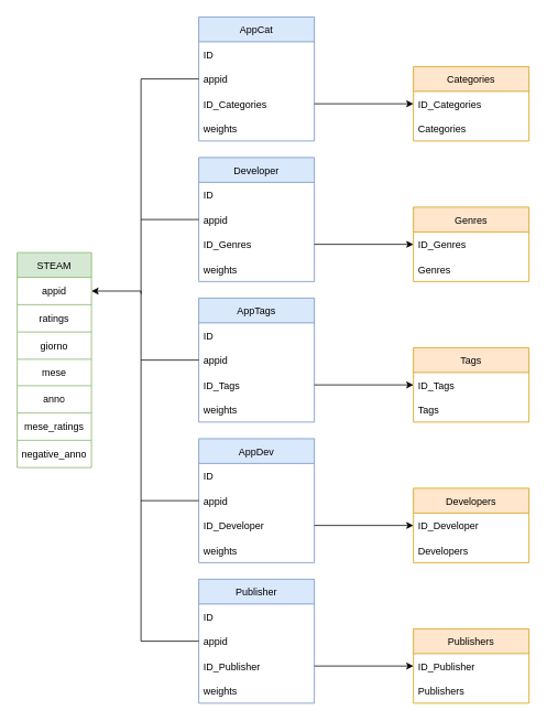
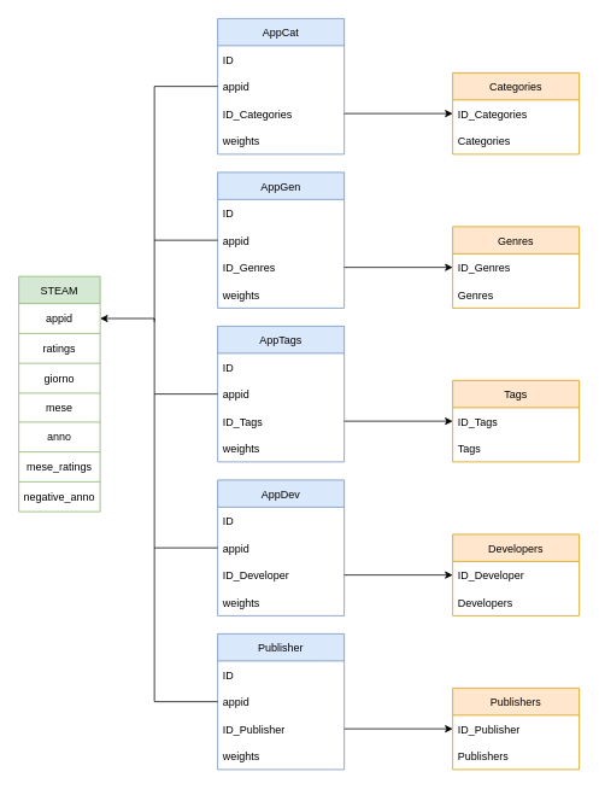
  <mxCell id="0" />
  <mxCell id="1" parent="0" />
  <mxCell id="2" value="STEAM" style="shape=table;startSize=30;container=1;collapsible=0;childLayout=tableLayout;fillColor=#d5e8d4;strokeColor=#82b366;" vertex="1" parent="1"><mxGeometry x="20" y="305" width="90" height="260" as="geometry" /></mxCell>
  <mxCell id="3" value="" style="shape=tableRow;horizontal=0;startSize=0;swimlaneHead=0;swimlaneBody=0;top=0;left=0;bottom=0;right=0;collapsible=0;dropTarget=0;fillColor=none;points=[[0,0.5],[1,0.5]];portConstraint=eastwest;" vertex="1" parent="2"><mxGeometry y="30" width="90" height="33" as="geometry" /></mxCell>
  <mxCell id="4" value="appid" style="shape=partialRectangle;html=1;whiteSpace=wrap;connectable=0;overflow=hidden;fillColor=none;top=0;left=0;bottom=0;right=0;pointerEvents=1;" vertex="1" parent="3"><mxGeometry width="90" height="33" as="geometry"><mxRectangle width="90" height="33" as="alternateBounds" /></mxGeometry></mxCell>
  <mxCell id="5" value="" style="shape=tableRow;horizontal=0;startSize=0;swimlaneHead=0;swimlaneBody=0;top=0;left=0;bottom=0;right=0;collapsible=0;dropTarget=0;fillColor=none;points=[[0,0.5],[1,0.5]];portConstraint=eastwest;" vertex="1" parent="2"><mxGeometry y="63" width="90" height="33" as="geometry" /></mxCell>
  <mxCell id="6" value="ratings" style="shape=partialRectangle;html=1;whiteSpace=wrap;connectable=0;overflow=hidden;fillColor=none;top=0;left=0;bottom=0;right=0;pointerEvents=1;" vertex="1" parent="5"><mxGeometry width="90" height="33" as="geometry"><mxRectangle width="90" height="33" as="alternateBounds" /></mxGeometry></mxCell>
  <mxCell id="7" value="" style="shape=tableRow;horizontal=0;startSize=0;swimlaneHead=0;swimlaneBody=0;top=0;left=0;bottom=0;right=0;collapsible=0;dropTarget=0;fillColor=none;points=[[0,0.5],[1,0.5]];portConstraint=eastwest;" vertex="1" parent="2"><mxGeometry y="96" width="90" height="33" as="geometry" /></mxCell>
  <mxCell id="8" value="giorno" style="shape=partialRectangle;html=1;whiteSpace=wrap;connectable=0;overflow=hidden;fillColor=none;top=0;left=0;bottom=0;right=0;pointerEvents=1;" vertex="1" parent="7"><mxGeometry width="90" height="33" as="geometry"><mxRectangle width="90" height="33" as="alternateBounds" /></mxGeometry></mxCell>
  <mxCell id="9" value="" style="shape=tableRow;horizontal=0;startSize=0;swimlaneHead=0;swimlaneBody=0;top=0;left=0;bottom=0;right=0;collapsible=0;dropTarget=0;fillColor=none;points=[[0,0.5],[1,0.5]];portConstraint=eastwest;" vertex="1" parent="2"><mxGeometry y="129" width="90" height="32" as="geometry" /></mxCell>
  <mxCell id="10" value="mese" style="shape=partialRectangle;html=1;whiteSpace=wrap;connectable=0;overflow=hidden;fillColor=none;top=0;left=0;bottom=0;right=0;pointerEvents=1;" vertex="1" parent="9"><mxGeometry width="90" height="32" as="geometry"><mxRectangle width="90" height="32" as="alternateBounds" /></mxGeometry></mxCell>
  <mxCell id="11" value="" style="shape=tableRow;horizontal=0;startSize=0;swimlaneHead=0;swimlaneBody=0;top=0;left=0;bottom=0;right=0;collapsible=0;dropTarget=0;fillColor=none;points=[[0,0.5],[1,0.5]];portConstraint=eastwest;" vertex="1" parent="2"><mxGeometry y="161" width="90" height="33" as="geometry" /></mxCell>
  <mxCell id="12" value="anno" style="shape=partialRectangle;html=1;whiteSpace=wrap;connectable=0;overflow=hidden;fillColor=none;top=0;left=0;bottom=0;right=0;pointerEvents=1;" vertex="1" parent="11"><mxGeometry width="90" height="33" as="geometry"><mxRectangle width="90" height="33" as="alternateBounds" /></mxGeometry></mxCell>
  <mxCell id="13" value="" style="shape=tableRow;horizontal=0;startSize=0;swimlaneHead=0;swimlaneBody=0;top=0;left=0;bottom=0;right=0;collapsible=0;dropTarget=0;fillColor=none;points=[[0,0.5],[1,0.5]];portConstraint=eastwest;" vertex="1" parent="2"><mxGeometry y="194" width="90" height="33" as="geometry" /></mxCell>
  <mxCell id="14" value="mese_ratings" style="shape=partialRectangle;html=1;whiteSpace=wrap;connectable=0;overflow=hidden;fillColor=none;top=0;left=0;bottom=0;right=0;pointerEvents=1;" vertex="1" parent="13"><mxGeometry width="90" height="33" as="geometry"><mxRectangle width="90" height="33" as="alternateBounds" /></mxGeometry></mxCell>
  <mxCell id="15" value="" style="shape=tableRow;horizontal=0;startSize=0;swimlaneHead=0;swimlaneBody=0;top=0;left=0;bottom=0;right=0;collapsible=0;dropTarget=0;fillColor=none;points=[[0,0.5],[1,0.5]];portConstraint=eastwest;" vertex="1" parent="2"><mxGeometry y="227" width="90" height="33" as="geometry" /></mxCell>
  <mxCell id="16" value="negative_anno" style="shape=partialRectangle;html=1;whiteSpace=wrap;connectable=0;overflow=hidden;fillColor=none;top=0;left=0;bottom=0;right=0;pointerEvents=1;" vertex="1" parent="15"><mxGeometry width="90" height="33" as="geometry"><mxRectangle width="90" height="33" as="alternateBounds" /></mxGeometry></mxCell>
  <mxCell id="17" value="AppCat" style="swimlane;fontStyle=0;childLayout=stackLayout;horizontal=1;startSize=30;horizontalStack=0;resizeParent=1;resizeParentMax=0;resizeLast=0;collapsible=1;marginBottom=0;fillColor=#dae8fc;strokeColor=#6c8ebf;" vertex="1" parent="1"><mxGeometry x="240" y="20" width="140" height="150" as="geometry" /></mxCell>
  <mxCell id="18" value="ID" style="text;strokeColor=none;fillColor=none;align=left;verticalAlign=middle;spacingLeft=4;spacingRight=4;overflow=hidden;points=[[0,0.5],[1,0.5]];portConstraint=eastwest;rotatable=0;" vertex="1" parent="17"><mxGeometry y="30" width="140" height="30" as="geometry" /></mxCell>
  <mxCell id="19" value="appid" style="text;strokeColor=none;fillColor=none;align=left;verticalAlign=middle;spacingLeft=4;spacingRight=4;overflow=hidden;points=[[0,0.5],[1,0.5]];portConstraint=eastwest;rotatable=0;" vertex="1" parent="17"><mxGeometry y="60" width="140" height="30" as="geometry" /></mxCell>
  <mxCell id="20" value="ID_Categories" style="text;strokeColor=none;fillColor=none;align=left;verticalAlign=middle;spacingLeft=4;spacingRight=4;overflow=hidden;points=[[0,0.5],[1,0.5]];portConstraint=eastwest;rotatable=0;" vertex="1" parent="17"><mxGeometry y="90" width="140" height="30" as="geometry" /></mxCell>
  <mxCell id="21" value="weights" style="text;strokeColor=none;fillColor=none;align=left;verticalAlign=middle;spacingLeft=4;spacingRight=4;overflow=hidden;points=[[0,0.5],[1,0.5]];portConstraint=eastwest;rotatable=0;" vertex="1" parent="17"><mxGeometry y="120" width="140" height="30" as="geometry" /></mxCell>
- <mxCell id="22" value="Developer" style="swimlane;fontStyle=0;childLayout=stackLayout;horizontal=1;startSize=30;horizontalStack=0;resizeParent=1;resizeParentMax=0;resizeLast=0;collapsible=1;marginBottom=0;fillColor=#dae8fc;strokeColor=#6c8ebf;" vertex="1" parent="1"><mxGeometry x="240" y="190" width="140" height="150" as="geometry" /></mxCell>
+ <mxCell id="22" value="AppGen" style="swimlane;fontStyle=0;childLayout=stackLayout;horizontal=1;startSize=30;horizontalStack=0;resizeParent=1;resizeParentMax=0;resizeLast=0;collapsible=1;marginBottom=0;fillColor=#dae8fc;strokeColor=#6c8ebf;" vertex="1" parent="1"><mxGeometry x="240" y="190" width="140" height="150" as="geometry" /></mxCell>
  <mxCell id="23" value="ID" style="text;strokeColor=none;fillColor=none;align=left;verticalAlign=middle;spacingLeft=4;spacingRight=4;overflow=hidden;points=[[0,0.5],[1,0.5]];portConstraint=eastwest;rotatable=0;" vertex="1" parent="22"><mxGeometry y="30" width="140" height="30" as="geometry" /></mxCell>
  <mxCell id="24" value="appid" style="text;strokeColor=none;fillColor=none;align=left;verticalAlign=middle;spacingLeft=4;spacingRight=4;overflow=hidden;points=[[0,0.5],[1,0.5]];portConstraint=eastwest;rotatable=0;" vertex="1" parent="22"><mxGeometry y="60" width="140" height="30" as="geometry" /></mxCell>
  <mxCell id="25" value="ID_Genres" style="text;strokeColor=none;fillColor=none;align=left;verticalAlign=middle;spacingLeft=4;spacingRight=4;overflow=hidden;points=[[0,0.5],[1,0.5]];portConstraint=eastwest;rotatable=0;" vertex="1" parent="22"><mxGeometry y="90" width="140" height="30" as="geometry" /></mxCell>
  <mxCell id="26" value="weights" style="text;strokeColor=none;fillColor=none;align=left;verticalAlign=middle;spacingLeft=4;spacingRight=4;overflow=hidden;points=[[0,0.5],[1,0.5]];portConstraint=eastwest;rotatable=0;" vertex="1" parent="22"><mxGeometry y="120" width="140" height="30" as="geometry" /></mxCell>
  <mxCell id="27" value="AppTags" style="swimlane;fontStyle=0;childLayout=stackLayout;horizontal=1;startSize=30;horizontalStack=0;resizeParent=1;resizeParentMax=0;resizeLast=0;collapsible=1;marginBottom=0;fillColor=#dae8fc;strokeColor=#6c8ebf;" vertex="1" parent="1"><mxGeometry x="240" y="360" width="140" height="150" as="geometry" /></mxCell>
  <mxCell id="28" value="ID" style="text;strokeColor=none;fillColor=none;align=left;verticalAlign=middle;spacingLeft=4;spacingRight=4;overflow=hidden;points=[[0,0.5],[1,0.5]];portConstraint=eastwest;rotatable=0;" vertex="1" parent="27"><mxGeometry y="30" width="140" height="30" as="geometry" /></mxCell>
  <mxCell id="29" value="appid" style="text;strokeColor=none;fillColor=none;align=left;verticalAlign=middle;spacingLeft=4;spacingRight=4;overflow=hidden;points=[[0,0.5],[1,0.5]];portConstraint=eastwest;rotatable=0;" vertex="1" parent="27"><mxGeometry y="60" width="140" height="30" as="geometry" /></mxCell>
  <mxCell id="30" value="ID_Tags" style="text;strokeColor=none;fillColor=none;align=left;verticalAlign=middle;spacingLeft=4;spacingRight=4;overflow=hidden;points=[[0,0.5],[1,0.5]];portConstraint=eastwest;rotatable=0;" vertex="1" parent="27"><mxGeometry y="90" width="140" height="30" as="geometry" /></mxCell>
  <mxCell id="31" value="weights" style="text;strokeColor=none;fillColor=none;align=left;verticalAlign=middle;spacingLeft=4;spacingRight=4;overflow=hidden;points=[[0,0.5],[1,0.5]];portConstraint=eastwest;rotatable=0;" vertex="1" parent="27"><mxGeometry y="120" width="140" height="30" as="geometry" /></mxCell>
  <mxCell id="32" value="AppDev" style="swimlane;fontStyle=0;childLayout=stackLayout;horizontal=1;startSize=30;horizontalStack=0;resizeParent=1;resizeParentMax=0;resizeLast=0;collapsible=1;marginBottom=0;fillColor=#dae8fc;strokeColor=#6c8ebf;" vertex="1" parent="1"><mxGeometry x="240" y="530" width="140" height="150" as="geometry" /></mxCell>
  <mxCell id="33" value="ID" style="text;strokeColor=none;fillColor=none;align=left;verticalAlign=middle;spacingLeft=4;spacingRight=4;overflow=hidden;points=[[0,0.5],[1,0.5]];portConstraint=eastwest;rotatable=0;" vertex="1" parent="32"><mxGeometry y="30" width="140" height="30" as="geometry" /></mxCell>
  <mxCell id="34" value="appid" style="text;strokeColor=none;fillColor=none;align=left;verticalAlign=middle;spacingLeft=4;spacingRight=4;overflow=hidden;points=[[0,0.5],[1,0.5]];portConstraint=eastwest;rotatable=0;" vertex="1" parent="32"><mxGeometry y="60" width="140" height="30" as="geometry" /></mxCell>
  <mxCell id="35" value="ID_Developer" style="text;strokeColor=none;fillColor=none;align=left;verticalAlign=middle;spacingLeft=4;spacingRight=4;overflow=hidden;points=[[0,0.5],[1,0.5]];portConstraint=eastwest;rotatable=0;" vertex="1" parent="32"><mxGeometry y="90" width="140" height="30" as="geometry" /></mxCell>
  <mxCell id="36" value="weights" style="text;strokeColor=none;fillColor=none;align=left;verticalAlign=middle;spacingLeft=4;spacingRight=4;overflow=hidden;points=[[0,0.5],[1,0.5]];portConstraint=eastwest;rotatable=0;" vertex="1" parent="32"><mxGeometry y="120" width="140" height="30" as="geometry" /></mxCell>
  <mxCell id="37" value="Publisher" style="swimlane;fontStyle=0;childLayout=stackLayout;horizontal=1;startSize=30;horizontalStack=0;resizeParent=1;resizeParentMax=0;resizeLast=0;collapsible=1;marginBottom=0;fillColor=#dae8fc;strokeColor=#6c8ebf;" vertex="1" parent="1"><mxGeometry x="240" y="700" width="140" height="150" as="geometry" /></mxCell>
  <mxCell id="38" value="ID" style="text;strokeColor=none;fillColor=none;align=left;verticalAlign=middle;spacingLeft=4;spacingRight=4;overflow=hidden;points=[[0,0.5],[1,0.5]];portConstraint=eastwest;rotatable=0;" vertex="1" parent="37"><mxGeometry y="30" width="140" height="30" as="geometry" /></mxCell>
  <mxCell id="39" value="appid" style="text;strokeColor=none;fillColor=none;align=left;verticalAlign=middle;spacingLeft=4;spacingRight=4;overflow=hidden;points=[[0,0.5],[1,0.5]];portConstraint=eastwest;rotatable=0;" vertex="1" parent="37"><mxGeometry y="60" width="140" height="30" as="geometry" /></mxCell>
  <mxCell id="40" value="ID_Publisher" style="text;strokeColor=none;fillColor=none;align=left;verticalAlign=middle;spacingLeft=4;spacingRight=4;overflow=hidden;points=[[0,0.5],[1,0.5]];portConstraint=eastwest;rotatable=0;" vertex="1" parent="37"><mxGeometry y="90" width="140" height="30" as="geometry" /></mxCell>
  <mxCell id="41" value="weights" style="text;strokeColor=none;fillColor=none;align=left;verticalAlign=middle;spacingLeft=4;spacingRight=4;overflow=hidden;points=[[0,0.5],[1,0.5]];portConstraint=eastwest;rotatable=0;" vertex="1" parent="37"><mxGeometry y="120" width="140" height="30" as="geometry" /></mxCell>
  <mxCell id="42" value="" style="edgeStyle=elbowEdgeStyle;elbow=horizontal;endArrow=classic;html=1;rounded=0;exitX=0;exitY=0.5;exitDx=0;exitDy=0;entryX=1;entryY=0.5;entryDx=0;entryDy=0;" edge="1" parent="1" source="29" target="3"><mxGeometry width="50" height="50" relative="1" as="geometry"><mxPoint x="150" y="405" as="sourcePoint" /><mxPoint x="110" y="355" as="targetPoint" /><Array as="points"><mxPoint x="170" y="395" /></Array></mxGeometry></mxCell>
  <mxCell id="43" value="" style="endArrow=none;html=1;rounded=0;" edge="1" parent="1"><mxGeometry width="50" height="50" relative="1" as="geometry"><mxPoint x="170" y="355" as="sourcePoint" /><mxPoint x="170" y="95" as="targetPoint" /></mxGeometry></mxCell>
  <mxCell id="44" value="" style="endArrow=none;html=1;rounded=0;entryX=0;entryY=0.5;entryDx=0;entryDy=0;" edge="1" parent="1" target="19"><mxGeometry width="50" height="50" relative="1" as="geometry"><mxPoint x="170" y="95" as="sourcePoint" /><mxPoint x="210" y="125" as="targetPoint" /></mxGeometry></mxCell>
  <mxCell id="45" value="" style="endArrow=none;html=1;rounded=0;entryX=0;entryY=0.5;entryDx=0;entryDy=0;" edge="1" parent="1" target="24"><mxGeometry width="50" height="50" relative="1" as="geometry"><mxPoint x="170" y="265" as="sourcePoint" /><mxPoint x="230" y="335" as="targetPoint" /></mxGeometry></mxCell>
  <mxCell id="46" value="" style="endArrow=none;html=1;rounded=0;entryX=0;entryY=0.5;entryDx=0;entryDy=0;" edge="1" parent="1" target="34"><mxGeometry width="50" height="50" relative="1" as="geometry"><mxPoint x="170" y="605" as="sourcePoint" /><mxPoint x="230" y="605" as="targetPoint" /></mxGeometry></mxCell>
  <mxCell id="47" value="" style="endArrow=none;html=1;rounded=0;entryX=0;entryY=0.5;entryDx=0;entryDy=0;" edge="1" parent="1" target="39"><mxGeometry width="50" height="50" relative="1" as="geometry"><mxPoint x="170" y="775" as="sourcePoint" /><mxPoint x="230" y="885" as="targetPoint" /></mxGeometry></mxCell>
  <mxCell id="48" value="" style="endArrow=none;html=1;rounded=0;" edge="1" parent="1"><mxGeometry width="50" height="50" relative="1" as="geometry"><mxPoint x="170" y="775" as="sourcePoint" /><mxPoint x="170" y="435" as="targetPoint" /></mxGeometry></mxCell>
  <mxCell id="49" value="Categories" style="swimlane;fontStyle=0;childLayout=stackLayout;horizontal=1;startSize=30;horizontalStack=0;resizeParent=1;resizeParentMax=0;resizeLast=0;collapsible=1;marginBottom=0;fillColor=#ffe6cc;strokeColor=#d79b00;" vertex="1" parent="1"><mxGeometry x="500" y="80" width="140" height="90" as="geometry" /></mxCell>
  <mxCell id="50" value="ID_Categories" style="text;strokeColor=none;fillColor=none;align=left;verticalAlign=middle;spacingLeft=4;spacingRight=4;overflow=hidden;points=[[0,0.5],[1,0.5]];portConstraint=eastwest;rotatable=0;" vertex="1" parent="49"><mxGeometry y="30" width="140" height="30" as="geometry" /></mxCell>
  <mxCell id="51" value="Categories" style="text;strokeColor=none;fillColor=none;align=left;verticalAlign=middle;spacingLeft=4;spacingRight=4;overflow=hidden;points=[[0,0.5],[1,0.5]];portConstraint=eastwest;rotatable=0;" vertex="1" parent="49"><mxGeometry y="60" width="140" height="30" as="geometry" /></mxCell>
  <mxCell id="52" style="edgeStyle=orthogonalEdgeStyle;rounded=0;orthogonalLoop=1;jettySize=auto;html=1;entryX=0;entryY=0.5;entryDx=0;entryDy=0;" edge="1" parent="1" source="20" target="50"><mxGeometry relative="1" as="geometry" /></mxCell>
  <mxCell id="53" value="Genres" style="swimlane;fontStyle=0;childLayout=stackLayout;horizontal=1;startSize=30;horizontalStack=0;resizeParent=1;resizeParentMax=0;resizeLast=0;collapsible=1;marginBottom=0;fillColor=#ffe6cc;strokeColor=#d79b00;" vertex="1" parent="1"><mxGeometry x="500" y="250" width="140" height="90" as="geometry" /></mxCell>
  <mxCell id="54" value="ID_Genres" style="text;strokeColor=none;fillColor=none;align=left;verticalAlign=middle;spacingLeft=4;spacingRight=4;overflow=hidden;points=[[0,0.5],[1,0.5]];portConstraint=eastwest;rotatable=0;" vertex="1" parent="53"><mxGeometry y="30" width="140" height="30" as="geometry" /></mxCell>
  <mxCell id="55" value="Genres" style="text;strokeColor=none;fillColor=none;align=left;verticalAlign=middle;spacingLeft=4;spacingRight=4;overflow=hidden;points=[[0,0.5],[1,0.5]];portConstraint=eastwest;rotatable=0;" vertex="1" parent="53"><mxGeometry y="60" width="140" height="30" as="geometry" /></mxCell>
  <mxCell id="56" value="Tags" style="swimlane;fontStyle=0;childLayout=stackLayout;horizontal=1;startSize=30;horizontalStack=0;resizeParent=1;resizeParentMax=0;resizeLast=0;collapsible=1;marginBottom=0;fillColor=#ffe6cc;strokeColor=#d79b00;" vertex="1" parent="1"><mxGeometry x="500" y="420" width="140" height="90" as="geometry" /></mxCell>
  <mxCell id="57" value="ID_Tags" style="text;strokeColor=none;fillColor=none;align=left;verticalAlign=middle;spacingLeft=4;spacingRight=4;overflow=hidden;points=[[0,0.5],[1,0.5]];portConstraint=eastwest;rotatable=0;" vertex="1" parent="56"><mxGeometry y="30" width="140" height="30" as="geometry" /></mxCell>
  <mxCell id="58" value="Tags" style="text;strokeColor=none;fillColor=none;align=left;verticalAlign=middle;spacingLeft=4;spacingRight=4;overflow=hidden;points=[[0,0.5],[1,0.5]];portConstraint=eastwest;rotatable=0;" vertex="1" parent="56"><mxGeometry y="60" width="140" height="30" as="geometry" /></mxCell>
  <mxCell id="59" value="Developers" style="swimlane;fontStyle=0;childLayout=stackLayout;horizontal=1;startSize=30;horizontalStack=0;resizeParent=1;resizeParentMax=0;resizeLast=0;collapsible=1;marginBottom=0;fillColor=#ffe6cc;strokeColor=#d79b00;" vertex="1" parent="1"><mxGeometry x="500" y="590" width="140" height="90" as="geometry" /></mxCell>
  <mxCell id="60" value="ID_Developer" style="text;strokeColor=none;fillColor=none;align=left;verticalAlign=middle;spacingLeft=4;spacingRight=4;overflow=hidden;points=[[0,0.5],[1,0.5]];portConstraint=eastwest;rotatable=0;" vertex="1" parent="59"><mxGeometry y="30" width="140" height="30" as="geometry" /></mxCell>
  <mxCell id="61" value="Developers" style="text;strokeColor=none;fillColor=none;align=left;verticalAlign=middle;spacingLeft=4;spacingRight=4;overflow=hidden;points=[[0,0.5],[1,0.5]];portConstraint=eastwest;rotatable=0;" vertex="1" parent="59"><mxGeometry y="60" width="140" height="30" as="geometry" /></mxCell>
  <mxCell id="62" value="Publishers" style="swimlane;fontStyle=0;childLayout=stackLayout;horizontal=1;startSize=30;horizontalStack=0;resizeParent=1;resizeParentMax=0;resizeLast=0;collapsible=1;marginBottom=0;fillColor=#ffe6cc;strokeColor=#d79b00;" vertex="1" parent="1"><mxGeometry x="500" y="760" width="140" height="90" as="geometry" /></mxCell>
  <mxCell id="63" value="ID_Publisher" style="text;strokeColor=none;fillColor=none;align=left;verticalAlign=middle;spacingLeft=4;spacingRight=4;overflow=hidden;points=[[0,0.5],[1,0.5]];portConstraint=eastwest;rotatable=0;" vertex="1" parent="62"><mxGeometry y="30" width="140" height="30" as="geometry" /></mxCell>
  <mxCell id="64" value="Publishers" style="text;strokeColor=none;fillColor=none;align=left;verticalAlign=middle;spacingLeft=4;spacingRight=4;overflow=hidden;points=[[0,0.5],[1,0.5]];portConstraint=eastwest;rotatable=0;" vertex="1" parent="62"><mxGeometry y="60" width="140" height="30" as="geometry" /></mxCell>
  <mxCell id="65" style="edgeStyle=orthogonalEdgeStyle;rounded=0;orthogonalLoop=1;jettySize=auto;html=1;entryX=0;entryY=0.5;entryDx=0;entryDy=0;" edge="1" parent="1" source="25" target="54"><mxGeometry relative="1" as="geometry" /></mxCell>
  <mxCell id="66" style="edgeStyle=orthogonalEdgeStyle;rounded=0;orthogonalLoop=1;jettySize=auto;html=1;entryX=0;entryY=0.5;entryDx=0;entryDy=0;" edge="1" parent="1" source="30" target="57"><mxGeometry relative="1" as="geometry" /></mxCell>
  <mxCell id="67" style="edgeStyle=orthogonalEdgeStyle;rounded=0;orthogonalLoop=1;jettySize=auto;html=1;exitX=1;exitY=0.5;exitDx=0;exitDy=0;" edge="1" parent="1" source="35" target="60"><mxGeometry relative="1" as="geometry" /></mxCell>
  <mxCell id="68" style="edgeStyle=orthogonalEdgeStyle;rounded=0;orthogonalLoop=1;jettySize=auto;html=1;" edge="1" parent="1" source="40" target="63"><mxGeometry relative="1" as="geometry" /></mxCell>
